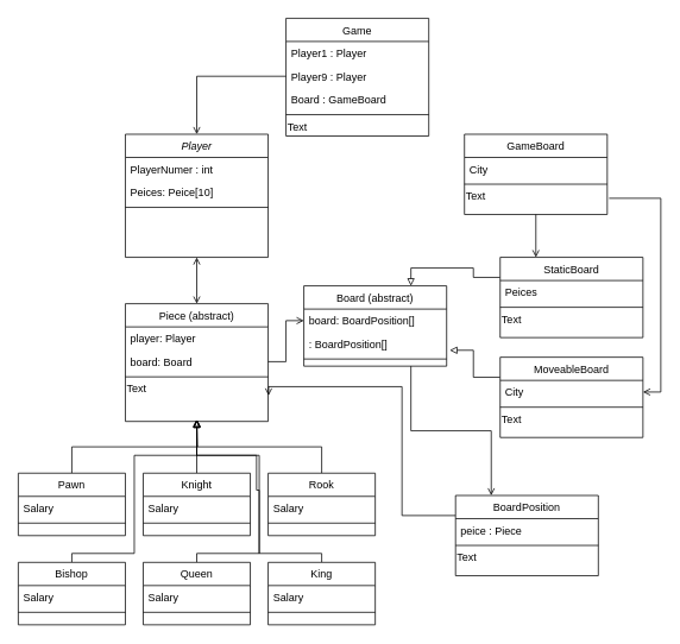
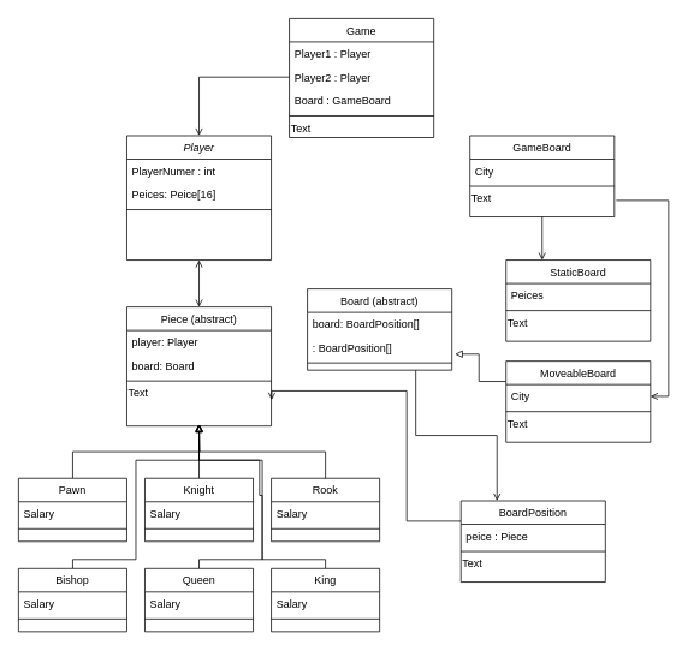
  <mxCell id="0" />
  <mxCell id="1" parent="0" />
  <mxCell id="2" style="edgeStyle=orthogonalEdgeStyle;rounded=0;orthogonalLoop=1;jettySize=auto;html=1;exitX=0.5;exitY=0;exitDx=0;exitDy=0;endArrow=block;endFill=0;" edge="1" parent="1" source="19"><mxGeometry relative="1" as="geometry"><mxPoint x="220" y="470" as="targetPoint" /></mxGeometry></mxCell>
  <mxCell id="3" style="edgeStyle=orthogonalEdgeStyle;rounded=0;orthogonalLoop=1;jettySize=auto;html=1;exitX=0.5;exitY=0;exitDx=0;exitDy=0;endArrow=block;endFill=0;" edge="1" parent="1" source="4"><mxGeometry relative="1" as="geometry"><mxPoint x="220" y="470" as="targetPoint" /><Array as="points"><mxPoint x="220" y="490" /><mxPoint x="220" y="490" /></Array></mxGeometry></mxCell>
  <mxCell id="4" value="Knight" style="swimlane;fontStyle=0;align=center;verticalAlign=top;childLayout=stackLayout;horizontal=1;startSize=26;horizontalStack=0;resizeParent=1;resizeLast=0;collapsible=1;marginBottom=0;rounded=0;shadow=0;strokeWidth=1;" vertex="1" parent="1"><mxGeometry x="160" y="530" width="120" height="70" as="geometry"><mxRectangle x="340" y="380" width="170" height="26" as="alternateBounds" /></mxGeometry></mxCell>
  <mxCell id="5" value="Salary" style="text;align=left;verticalAlign=top;spacingLeft=4;spacingRight=4;overflow=hidden;rotatable=0;points=[[0,0.5],[1,0.5]];portConstraint=eastwest;" vertex="1" parent="4"><mxGeometry y="26" width="120" height="26" as="geometry" /></mxCell>
  <mxCell id="6" value="" style="line;html=1;strokeWidth=1;align=left;verticalAlign=middle;spacingTop=-1;spacingLeft=3;spacingRight=3;rotatable=0;labelPosition=right;points=[];portConstraint=eastwest;" vertex="1" parent="4"><mxGeometry y="52" width="120" height="8" as="geometry" /></mxCell>
  <mxCell id="7" style="edgeStyle=orthogonalEdgeStyle;rounded=0;orthogonalLoop=1;jettySize=auto;html=1;exitX=0.5;exitY=0;exitDx=0;exitDy=0;endArrow=block;endFill=0;" edge="1" parent="1" source="25"><mxGeometry relative="1" as="geometry"><mxPoint x="220" y="470" as="targetPoint" /></mxGeometry></mxCell>
  <mxCell id="8" style="edgeStyle=orthogonalEdgeStyle;rounded=0;orthogonalLoop=1;jettySize=auto;html=1;exitX=0.5;exitY=0;exitDx=0;exitDy=0;endArrow=block;endFill=0;" edge="1" parent="1" source="22"><mxGeometry relative="1" as="geometry"><mxPoint x="220" y="470" as="targetPoint" /><Array as="points"><mxPoint x="80" y="620" /><mxPoint x="150" y="620" /><mxPoint x="150" y="510" /><mxPoint x="220" y="510" /></Array></mxGeometry></mxCell>
  <mxCell id="9" style="edgeStyle=orthogonalEdgeStyle;rounded=0;orthogonalLoop=1;jettySize=auto;html=1;exitX=0.5;exitY=0;exitDx=0;exitDy=0;endArrow=block;endFill=0;" edge="1" parent="1" source="16"><mxGeometry relative="1" as="geometry"><mxPoint x="220" y="471" as="targetPoint" /><Array as="points"><mxPoint x="220" y="620" /><mxPoint x="290" y="620" /><mxPoint x="290" y="549" /><mxPoint x="287" y="549" /><mxPoint x="287" y="510" /><mxPoint x="220" y="510" /></Array></mxGeometry></mxCell>
  <mxCell id="10" value="Game" style="swimlane;fontStyle=0;align=center;verticalAlign=top;childLayout=stackLayout;horizontal=1;startSize=26;horizontalStack=0;resizeParent=1;resizeLast=0;collapsible=1;marginBottom=0;rounded=0;shadow=0;strokeWidth=1;" vertex="1" parent="1"><mxGeometry x="320" y="20" width="160" height="132" as="geometry"><mxRectangle x="550" y="140" width="160" height="26" as="alternateBounds" /></mxGeometry></mxCell>
  <mxCell id="11" value="Player1 : Player" style="text;align=left;verticalAlign=top;spacingLeft=4;spacingRight=4;overflow=hidden;rotatable=0;points=[[0,0.5],[1,0.5]];portConstraint=eastwest;rounded=0;shadow=0;html=0;" vertex="1" parent="10"><mxGeometry y="26" width="160" height="26" as="geometry" /></mxCell>
- <mxCell id="12" value="Player9 : Player" style="text;align=left;verticalAlign=top;spacingLeft=4;spacingRight=4;overflow=hidden;rotatable=0;points=[[0,0.5],[1,0.5]];portConstraint=eastwest;rounded=0;shadow=0;html=0;" vertex="1" parent="10"><mxGeometry y="52" width="160" height="26" as="geometry" /></mxCell>
+ <mxCell id="12" value="Player2 : Player" style="text;align=left;verticalAlign=top;spacingLeft=4;spacingRight=4;overflow=hidden;rotatable=0;points=[[0,0.5],[1,0.5]];portConstraint=eastwest;rounded=0;shadow=0;html=0;" vertex="1" parent="10"><mxGeometry y="52" width="160" height="26" as="geometry" /></mxCell>
  <mxCell id="13" value="Board : GameBoard" style="text;align=left;verticalAlign=top;spacingLeft=4;spacingRight=4;overflow=hidden;rotatable=0;points=[[0,0.5],[1,0.5]];portConstraint=eastwest;rounded=0;shadow=0;html=0;" vertex="1" parent="10"><mxGeometry y="78" width="160" height="26" as="geometry" /></mxCell>
  <mxCell id="14" value="" style="line;html=1;strokeWidth=1;align=left;verticalAlign=middle;spacingTop=-1;spacingLeft=3;spacingRight=3;rotatable=0;labelPosition=right;points=[];portConstraint=eastwest;" vertex="1" parent="10"><mxGeometry y="104" width="160" height="8" as="geometry" /></mxCell>
  <mxCell id="15" value="Text" style="text;html=1;align=left;verticalAlign=middle;resizable=0;points=[];autosize=1;" vertex="1" parent="10"><mxGeometry y="112" width="160" height="20" as="geometry" /></mxCell>
  <mxCell id="16" value="Queen" style="swimlane;fontStyle=0;align=center;verticalAlign=top;childLayout=stackLayout;horizontal=1;startSize=26;horizontalStack=0;resizeParent=1;resizeLast=0;collapsible=1;marginBottom=0;rounded=0;shadow=0;strokeWidth=1;" vertex="1" parent="1"><mxGeometry x="160" y="630" width="120" height="70" as="geometry"><mxRectangle x="340" y="380" width="170" height="26" as="alternateBounds" /></mxGeometry></mxCell>
  <mxCell id="17" value="Salary" style="text;align=left;verticalAlign=top;spacingLeft=4;spacingRight=4;overflow=hidden;rotatable=0;points=[[0,0.5],[1,0.5]];portConstraint=eastwest;" vertex="1" parent="16"><mxGeometry y="26" width="120" height="26" as="geometry" /></mxCell>
  <mxCell id="18" value="" style="line;html=1;strokeWidth=1;align=left;verticalAlign=middle;spacingTop=-1;spacingLeft=3;spacingRight=3;rotatable=0;labelPosition=right;points=[];portConstraint=eastwest;" vertex="1" parent="16"><mxGeometry y="52" width="120" height="8" as="geometry" /></mxCell>
  <mxCell id="19" value="Pawn" style="swimlane;fontStyle=0;align=center;verticalAlign=top;childLayout=stackLayout;horizontal=1;startSize=26;horizontalStack=0;resizeParent=1;resizeLast=0;collapsible=1;marginBottom=0;rounded=0;shadow=0;strokeWidth=1;" parent="1" vertex="1"><mxGeometry y="530" width="120" height="70" as="geometry" x="20"><mxRectangle x="340" y="380" width="170" height="26" as="alternateBounds" /></mxGeometry></mxCell>
  <mxCell id="20" value="Salary" style="text;align=left;verticalAlign=top;spacingLeft=4;spacingRight=4;overflow=hidden;rotatable=0;points=[[0,0.5],[1,0.5]];portConstraint=eastwest;" parent="19" vertex="1"><mxGeometry y="26" width="120" height="26" as="geometry" /></mxCell>
  <mxCell id="21" value="" style="line;html=1;strokeWidth=1;align=left;verticalAlign=middle;spacingTop=-1;spacingLeft=3;spacingRight=3;rotatable=0;labelPosition=right;points=[];portConstraint=eastwest;" parent="19" vertex="1"><mxGeometry y="52" width="120" height="8" as="geometry" /></mxCell>
  <mxCell id="22" value="Bishop" style="swimlane;fontStyle=0;align=center;verticalAlign=top;childLayout=stackLayout;horizontal=1;startSize=26;horizontalStack=0;resizeParent=1;resizeLast=0;collapsible=1;marginBottom=0;rounded=0;shadow=0;strokeWidth=1;" vertex="1" parent="1"><mxGeometry y="630" width="120" height="70" as="geometry" x="20"><mxRectangle x="340" y="380" width="170" height="26" as="alternateBounds" /></mxGeometry></mxCell>
  <mxCell id="23" value="Salary" style="text;align=left;verticalAlign=top;spacingLeft=4;spacingRight=4;overflow=hidden;rotatable=0;points=[[0,0.5],[1,0.5]];portConstraint=eastwest;" vertex="1" parent="22"><mxGeometry y="26" width="120" height="26" as="geometry" /></mxCell>
  <mxCell id="24" value="" style="line;html=1;strokeWidth=1;align=left;verticalAlign=middle;spacingTop=-1;spacingLeft=3;spacingRight=3;rotatable=0;labelPosition=right;points=[];portConstraint=eastwest;" vertex="1" parent="22"><mxGeometry y="52" width="120" height="8" as="geometry" /></mxCell>
  <mxCell id="25" value="Rook" style="swimlane;fontStyle=0;align=center;verticalAlign=top;childLayout=stackLayout;horizontal=1;startSize=26;horizontalStack=0;resizeParent=1;resizeLast=0;collapsible=1;marginBottom=0;rounded=0;shadow=0;strokeWidth=1;" vertex="1" parent="1"><mxGeometry x="300" y="530" width="120" height="70" as="geometry"><mxRectangle x="340" y="380" width="170" height="26" as="alternateBounds" /></mxGeometry></mxCell>
  <mxCell id="26" value="Salary" style="text;align=left;verticalAlign=top;spacingLeft=4;spacingRight=4;overflow=hidden;rotatable=0;points=[[0,0.5],[1,0.5]];portConstraint=eastwest;" vertex="1" parent="25"><mxGeometry y="26" width="120" height="26" as="geometry" /></mxCell>
  <mxCell id="27" value="" style="line;html=1;strokeWidth=1;align=left;verticalAlign=middle;spacingTop=-1;spacingLeft=3;spacingRight=3;rotatable=0;labelPosition=right;points=[];portConstraint=eastwest;" vertex="1" parent="25"><mxGeometry y="52" width="120" height="8" as="geometry" /></mxCell>
  <mxCell id="28" style="edgeStyle=orthogonalEdgeStyle;rounded=0;orthogonalLoop=1;jettySize=auto;html=1;exitX=0.5;exitY=0;exitDx=0;exitDy=0;endArrow=block;endFill=0;" edge="1" parent="1" source="29"><mxGeometry relative="1" as="geometry"><mxPoint x="220" y="470" as="targetPoint" /><Array as="points"><mxPoint x="360" y="620" /><mxPoint x="290" y="620" /><mxPoint x="290" y="510" /><mxPoint x="220" y="510" /></Array></mxGeometry></mxCell>
  <mxCell id="29" value="King" style="swimlane;fontStyle=0;align=center;verticalAlign=top;childLayout=stackLayout;horizontal=1;startSize=26;horizontalStack=0;resizeParent=1;resizeLast=0;collapsible=1;marginBottom=0;rounded=0;shadow=0;strokeWidth=1;" vertex="1" parent="1"><mxGeometry x="300" y="630" width="120" height="70" as="geometry"><mxRectangle x="340" y="380" width="170" height="26" as="alternateBounds" /></mxGeometry></mxCell>
  <mxCell id="30" value="Salary" style="text;align=left;verticalAlign=top;spacingLeft=4;spacingRight=4;overflow=hidden;rotatable=0;points=[[0,0.5],[1,0.5]];portConstraint=eastwest;" vertex="1" parent="29"><mxGeometry y="26" width="120" height="26" as="geometry" /></mxCell>
  <mxCell id="31" value="" style="line;html=1;strokeWidth=1;align=left;verticalAlign=middle;spacingTop=-1;spacingLeft=3;spacingRight=3;rotatable=0;labelPosition=right;points=[];portConstraint=eastwest;" vertex="1" parent="29"><mxGeometry y="52" width="120" height="8" as="geometry" /></mxCell>
  <mxCell id="32" style="edgeStyle=orthogonalEdgeStyle;rounded=0;orthogonalLoop=1;jettySize=auto;html=1;exitX=0.5;exitY=1;exitDx=0;exitDy=0;entryX=0.5;entryY=0;entryDx=0;entryDy=0;endArrow=open;endFill=0;startArrow=open;startFill=0;" edge="1" parent="1" source="33" target="61"><mxGeometry relative="1" as="geometry"><mxPoint x="220" y="330" as="targetPoint" /></mxGeometry></mxCell>
  <mxCell id="33" value="Player" style="swimlane;fontStyle=2;align=center;verticalAlign=top;childLayout=stackLayout;horizontal=1;startSize=26;horizontalStack=0;resizeParent=1;resizeLast=0;collapsible=1;marginBottom=0;rounded=0;shadow=0;strokeWidth=1;" parent="1" vertex="1"><mxGeometry x="140" y="150" width="160" height="138" as="geometry"><mxRectangle x="230" y="140" width="160" height="26" as="alternateBounds" /></mxGeometry></mxCell>
  <mxCell id="34" value="PlayerNumer : int" style="text;align=left;verticalAlign=top;spacingLeft=4;spacingRight=4;overflow=hidden;rotatable=0;points=[[0,0.5],[1,0.5]];portConstraint=eastwest;rounded=0;shadow=0;html=0;" parent="33" vertex="1"><mxGeometry y="26" width="160" height="26" as="geometry" /></mxCell>
- <mxCell id="35" value="Peices: Peice[10]" style="text;align=left;verticalAlign=top;spacingLeft=4;spacingRight=4;overflow=hidden;rotatable=0;points=[[0,0.5],[1,0.5]];portConstraint=eastwest;rounded=0;shadow=0;html=0;" parent="33" vertex="1"><mxGeometry y="52" width="160" height="26" as="geometry" /></mxCell>
+ <mxCell id="35" value="Peices: Peice[16]" style="text;align=left;verticalAlign=top;spacingLeft=4;spacingRight=4;overflow=hidden;rotatable=0;points=[[0,0.5],[1,0.5]];portConstraint=eastwest;rounded=0;shadow=0;html=0;" parent="33" vertex="1"><mxGeometry y="52" width="160" height="26" as="geometry" /></mxCell>
  <mxCell id="36" value="" style="line;html=1;strokeWidth=1;align=left;verticalAlign=middle;spacingTop=-1;spacingLeft=3;spacingRight=3;rotatable=0;labelPosition=right;points=[];portConstraint=eastwest;" parent="33" vertex="1"><mxGeometry y="78" width="160" height="8" as="geometry" /></mxCell>
  <mxCell id="37" style="edgeStyle=orthogonalEdgeStyle;rounded=0;orthogonalLoop=1;jettySize=auto;html=1;exitX=0.5;exitY=1;exitDx=0;exitDy=0;entryX=0.25;entryY=0;entryDx=0;entryDy=0;startArrow=none;startFill=0;endArrow=open;endFill=0;" edge="1" parent="1" source="39" target="47"><mxGeometry relative="1" as="geometry" /></mxCell>
  <mxCell id="38" style="edgeStyle=orthogonalEdgeStyle;rounded=0;orthogonalLoop=1;jettySize=auto;html=1;exitX=1.013;exitY=0.59;exitDx=0;exitDy=0;entryX=1;entryY=0.5;entryDx=0;entryDy=0;startArrow=none;startFill=0;endArrow=open;endFill=0;exitPerimeter=0;" edge="1" parent="1" source="42" target="53"><mxGeometry relative="1" as="geometry"><Array as="points"><mxPoint x="740" y="222" /><mxPoint x="740" y="439" /></Array></mxGeometry></mxCell>
  <mxCell id="39" value="GameBoard" style="swimlane;fontStyle=0;align=center;verticalAlign=top;childLayout=stackLayout;horizontal=1;startSize=26;horizontalStack=0;resizeParent=1;resizeLast=0;collapsible=1;marginBottom=0;rounded=0;shadow=0;strokeWidth=1;" parent="1" vertex="1"><mxGeometry x="520" y="150" width="160" height="90" as="geometry"><mxRectangle x="550" y="140" width="160" height="26" as="alternateBounds" /></mxGeometry></mxCell>
  <mxCell id="40" value="City" style="text;align=left;verticalAlign=top;spacingLeft=4;spacingRight=4;overflow=hidden;rotatable=0;points=[[0,0.5],[1,0.5]];portConstraint=eastwest;rounded=0;shadow=0;html=0;" parent="39" vertex="1"><mxGeometry y="26" width="160" height="26" as="geometry" /></mxCell>
  <mxCell id="41" value="" style="line;html=1;strokeWidth=1;align=left;verticalAlign=middle;spacingTop=-1;spacingLeft=3;spacingRight=3;rotatable=0;labelPosition=right;points=[];portConstraint=eastwest;" parent="39" vertex="1"><mxGeometry y="52" width="160" height="8" as="geometry" /></mxCell>
  <mxCell id="42" value="Text" style="text;html=1;align=left;verticalAlign=middle;resizable=0;points=[];autosize=1;" vertex="1" parent="39"><mxGeometry y="60" width="160" height="20" as="geometry" /></mxCell>
  <mxCell id="43" style="edgeStyle=orthogonalEdgeStyle;rounded=0;orthogonalLoop=1;jettySize=auto;html=1;exitX=0;exitY=0.5;exitDx=0;exitDy=0;startArrow=none;startFill=0;endArrow=open;endFill=0;" edge="1" parent="1" source="12" target="33"><mxGeometry relative="1" as="geometry" /></mxCell>
  <mxCell id="44" style="edgeStyle=orthogonalEdgeStyle;rounded=0;orthogonalLoop=1;jettySize=auto;html=1;exitX=0.75;exitY=1;exitDx=0;exitDy=0;entryX=0.25;entryY=0;entryDx=0;entryDy=0;startArrow=none;startFill=0;endArrow=open;endFill=0;" edge="1" parent="1" source="66" target="57"><mxGeometry relative="1" as="geometry" /></mxCell>
- <mxCell id="45" style="edgeStyle=orthogonalEdgeStyle;rounded=0;orthogonalLoop=1;jettySize=auto;html=1;exitX=1;exitY=0.5;exitDx=0;exitDy=0;entryX=0;entryY=0.5;entryDx=0;entryDy=0;startArrow=none;startFill=0;endArrow=open;endFill=0;" edge="1" parent="1" source="63" target="67"><mxGeometry relative="1" as="geometry" /></mxCell>
- <mxCell id="46" style="edgeStyle=orthogonalEdgeStyle;rounded=0;orthogonalLoop=1;jettySize=auto;html=1;exitX=0;exitY=0.25;exitDx=0;exitDy=0;entryX=0.75;entryY=0;entryDx=0;entryDy=0;startArrow=none;startFill=0;endArrow=block;endFill=0;" edge="1" parent="1" source="47" target="66"><mxGeometry relative="1" as="geometry" /></mxCell>
  <mxCell id="47" value="StaticBoard" style="swimlane;fontStyle=0;align=center;verticalAlign=top;childLayout=stackLayout;horizontal=1;startSize=26;horizontalStack=0;resizeParent=1;resizeLast=0;collapsible=1;marginBottom=0;rounded=0;shadow=0;strokeWidth=1;" vertex="1" parent="1"><mxGeometry x="560" y="288" width="160" height="90" as="geometry"><mxRectangle x="550" y="140" width="160" height="26" as="alternateBounds" /></mxGeometry></mxCell>
  <mxCell id="48" value="Peices" style="text;align=left;verticalAlign=top;spacingLeft=4;spacingRight=4;overflow=hidden;rotatable=0;points=[[0,0.5],[1,0.5]];portConstraint=eastwest;rounded=0;shadow=0;html=0;" vertex="1" parent="47"><mxGeometry y="26" width="160" height="26" as="geometry" /></mxCell>
  <mxCell id="49" value="" style="line;html=1;strokeWidth=1;align=left;verticalAlign=middle;spacingTop=-1;spacingLeft=3;spacingRight=3;rotatable=0;labelPosition=right;points=[];portConstraint=eastwest;" vertex="1" parent="47"><mxGeometry y="52" width="160" height="8" as="geometry" /></mxCell>
  <mxCell id="50" value="Text" style="text;html=1;align=left;verticalAlign=middle;resizable=0;points=[];autosize=1;" vertex="1" parent="47"><mxGeometry y="60" width="160" height="20" as="geometry" /></mxCell>
  <mxCell id="51" style="edgeStyle=orthogonalEdgeStyle;rounded=0;orthogonalLoop=1;jettySize=auto;html=1;exitX=0;exitY=0.25;exitDx=0;exitDy=0;startArrow=none;startFill=0;endArrow=block;endFill=0;entryX=1.022;entryY=0.777;entryDx=0;entryDy=0;entryPerimeter=0;" edge="1" parent="1" source="52" target="68"><mxGeometry relative="1" as="geometry"><mxPoint x="740" y="70" as="targetPoint" /></mxGeometry></mxCell>
  <mxCell id="52" value="MoveableBoard" style="swimlane;fontStyle=0;align=center;verticalAlign=top;childLayout=stackLayout;horizontal=1;startSize=26;horizontalStack=0;resizeParent=1;resizeLast=0;collapsible=1;marginBottom=0;rounded=0;shadow=0;strokeWidth=1;" vertex="1" parent="1"><mxGeometry x="560" y="400" width="160" height="90" as="geometry"><mxRectangle x="550" y="140" width="160" height="26" as="alternateBounds" /></mxGeometry></mxCell>
  <mxCell id="53" value="City" style="text;align=left;verticalAlign=top;spacingLeft=4;spacingRight=4;overflow=hidden;rotatable=0;points=[[0,0.5],[1,0.5]];portConstraint=eastwest;rounded=0;shadow=0;html=0;" vertex="1" parent="52"><mxGeometry y="26" width="160" height="26" as="geometry" /></mxCell>
  <mxCell id="54" value="" style="line;html=1;strokeWidth=1;align=left;verticalAlign=middle;spacingTop=-1;spacingLeft=3;spacingRight=3;rotatable=0;labelPosition=right;points=[];portConstraint=eastwest;" vertex="1" parent="52"><mxGeometry y="52" width="160" height="8" as="geometry" /></mxCell>
  <mxCell id="55" value="Text" style="text;html=1;align=left;verticalAlign=middle;resizable=0;points=[];autosize=1;" vertex="1" parent="52"><mxGeometry y="60" width="160" height="20" as="geometry" /></mxCell>
  <mxCell id="56" style="edgeStyle=orthogonalEdgeStyle;rounded=0;orthogonalLoop=1;jettySize=auto;html=1;exitX=0;exitY=0.25;exitDx=0;exitDy=0;entryX=1.003;entryY=0.85;entryDx=0;entryDy=0;entryPerimeter=0;startArrow=none;startFill=0;endArrow=open;endFill=0;" edge="1" parent="1" source="57" target="65"><mxGeometry relative="1" as="geometry"><Array as="points"><mxPoint x="450" y="578" /><mxPoint x="450" y="433" /></Array></mxGeometry></mxCell>
  <mxCell id="57" value="BoardPosition" style="swimlane;fontStyle=0;align=center;verticalAlign=top;childLayout=stackLayout;horizontal=1;startSize=26;horizontalStack=0;resizeParent=1;resizeLast=0;collapsible=1;marginBottom=0;rounded=0;shadow=0;strokeWidth=1;" vertex="1" parent="1"><mxGeometry x="510" y="555" width="160" height="90" as="geometry"><mxRectangle x="550" y="140" width="160" height="26" as="alternateBounds" /></mxGeometry></mxCell>
  <mxCell id="58" value="peice : Piece" style="text;align=left;verticalAlign=top;spacingLeft=4;spacingRight=4;overflow=hidden;rotatable=0;points=[[0,0.5],[1,0.5]];portConstraint=eastwest;rounded=0;shadow=0;html=0;" vertex="1" parent="57"><mxGeometry y="26" width="160" height="26" as="geometry" /></mxCell>
  <mxCell id="59" value="" style="line;html=1;strokeWidth=1;align=left;verticalAlign=middle;spacingTop=-1;spacingLeft=3;spacingRight=3;rotatable=0;labelPosition=right;points=[];portConstraint=eastwest;" vertex="1" parent="57"><mxGeometry y="52" width="160" height="8" as="geometry" /></mxCell>
  <mxCell id="60" value="Text" style="text;html=1;align=left;verticalAlign=middle;resizable=0;points=[];autosize=1;" vertex="1" parent="57"><mxGeometry y="60" width="160" height="20" as="geometry" /></mxCell>
  <mxCell id="61" value="Piece (abstract)" style="swimlane;fontStyle=0;align=center;verticalAlign=top;childLayout=stackLayout;horizontal=1;startSize=26;horizontalStack=0;resizeParent=1;resizeLast=0;collapsible=1;marginBottom=0;rounded=0;shadow=0;strokeWidth=1;" vertex="1" parent="1"><mxGeometry x="140" y="340" width="160" height="132" as="geometry"><mxRectangle x="550" y="140" width="160" height="26" as="alternateBounds" /></mxGeometry></mxCell>
  <mxCell id="62" value="player: Player" style="text;align=left;verticalAlign=top;spacingLeft=4;spacingRight=4;overflow=hidden;rotatable=0;points=[[0,0.5],[1,0.5]];portConstraint=eastwest;rounded=0;shadow=0;html=0;" vertex="1" parent="61"><mxGeometry y="26" width="160" height="26" as="geometry" /></mxCell>
  <mxCell id="63" value="board: Board" style="text;align=left;verticalAlign=top;spacingLeft=4;spacingRight=4;overflow=hidden;rotatable=0;points=[[0,0.5],[1,0.5]];portConstraint=eastwest;rounded=0;shadow=0;html=0;" vertex="1" parent="61"><mxGeometry y="52" width="160" height="26" as="geometry" /></mxCell>
  <mxCell id="64" value="" style="line;html=1;strokeWidth=1;align=left;verticalAlign=middle;spacingTop=-1;spacingLeft=3;spacingRight=3;rotatable=0;labelPosition=right;points=[];portConstraint=eastwest;" vertex="1" parent="61"><mxGeometry y="78" width="160" height="8" as="geometry" /></mxCell>
  <mxCell id="65" value="Text" style="text;html=1;align=left;verticalAlign=middle;resizable=0;points=[];autosize=1;" vertex="1" parent="61"><mxGeometry y="86" width="160" height="20" as="geometry" /></mxCell>
  <mxCell id="66" value="Board (abstract)" style="swimlane;fontStyle=0;align=center;verticalAlign=top;childLayout=stackLayout;horizontal=1;startSize=26;horizontalStack=0;resizeParent=1;resizeLast=0;collapsible=1;marginBottom=0;rounded=0;shadow=0;strokeWidth=1;" vertex="1" parent="1"><mxGeometry x="340" y="320" width="160" height="90" as="geometry"><mxRectangle x="550" y="140" width="160" height="26" as="alternateBounds" /></mxGeometry></mxCell>
  <mxCell id="67" value="board: BoardPosition[]" style="text;align=left;verticalAlign=top;spacingLeft=4;spacingRight=4;overflow=hidden;rotatable=0;points=[[0,0.5],[1,0.5]];portConstraint=eastwest;rounded=0;shadow=0;html=0;" vertex="1" parent="66"><mxGeometry y="26" width="160" height="26" as="geometry" /></mxCell>
  <mxCell id="68" value=": BoardPosition[]" style="text;align=left;verticalAlign=top;spacingLeft=4;spacingRight=4;overflow=hidden;rotatable=0;points=[[0,0.5],[1,0.5]];portConstraint=eastwest;rounded=0;shadow=0;html=0;" vertex="1" parent="66"><mxGeometry y="52" width="160" height="26" as="geometry" /></mxCell>
  <mxCell id="69" value="" style="line;html=1;strokeWidth=1;align=left;verticalAlign=middle;spacingTop=-1;spacingLeft=3;spacingRight=3;rotatable=0;labelPosition=right;points=[];portConstraint=eastwest;" vertex="1" parent="66"><mxGeometry y="78" width="160" height="8" as="geometry" /></mxCell>
